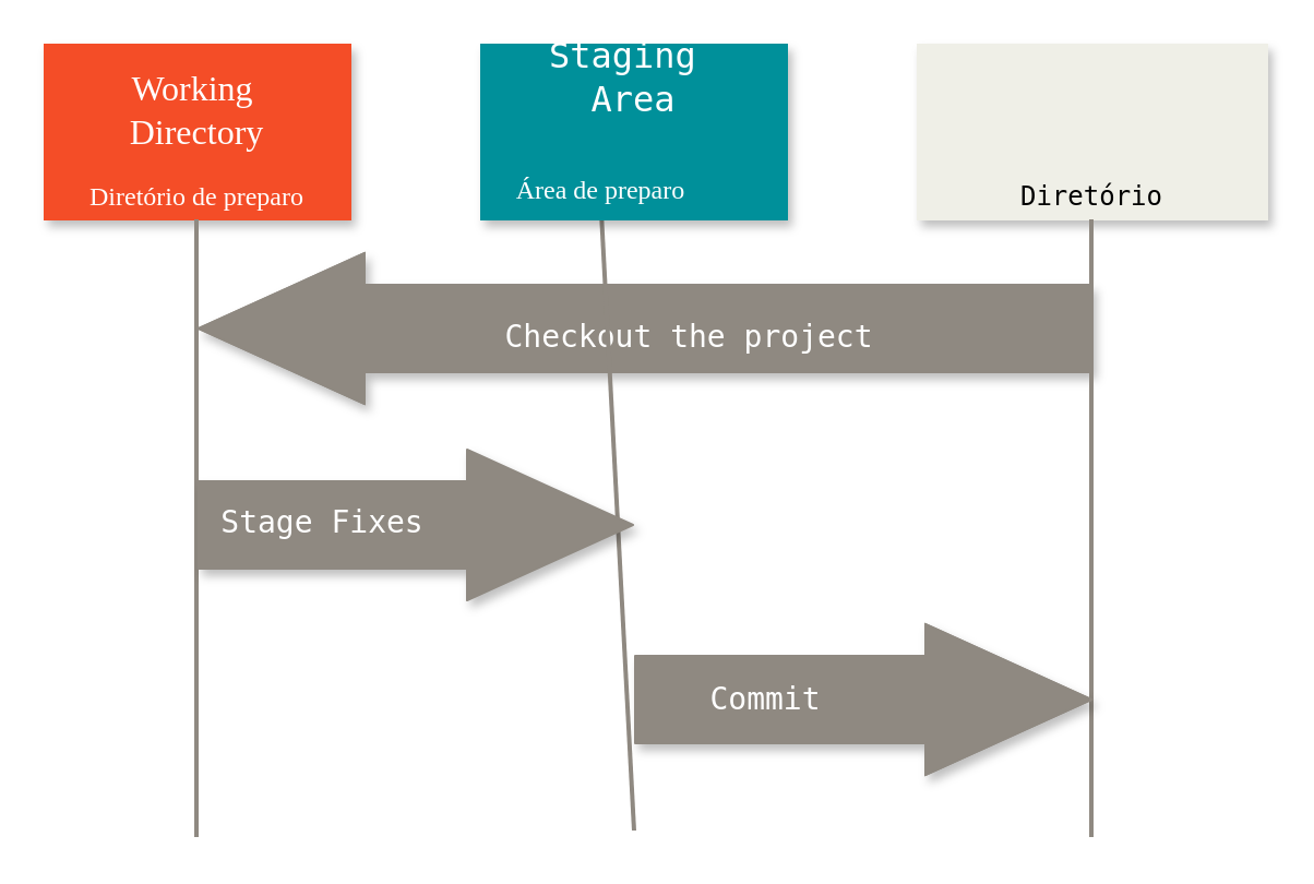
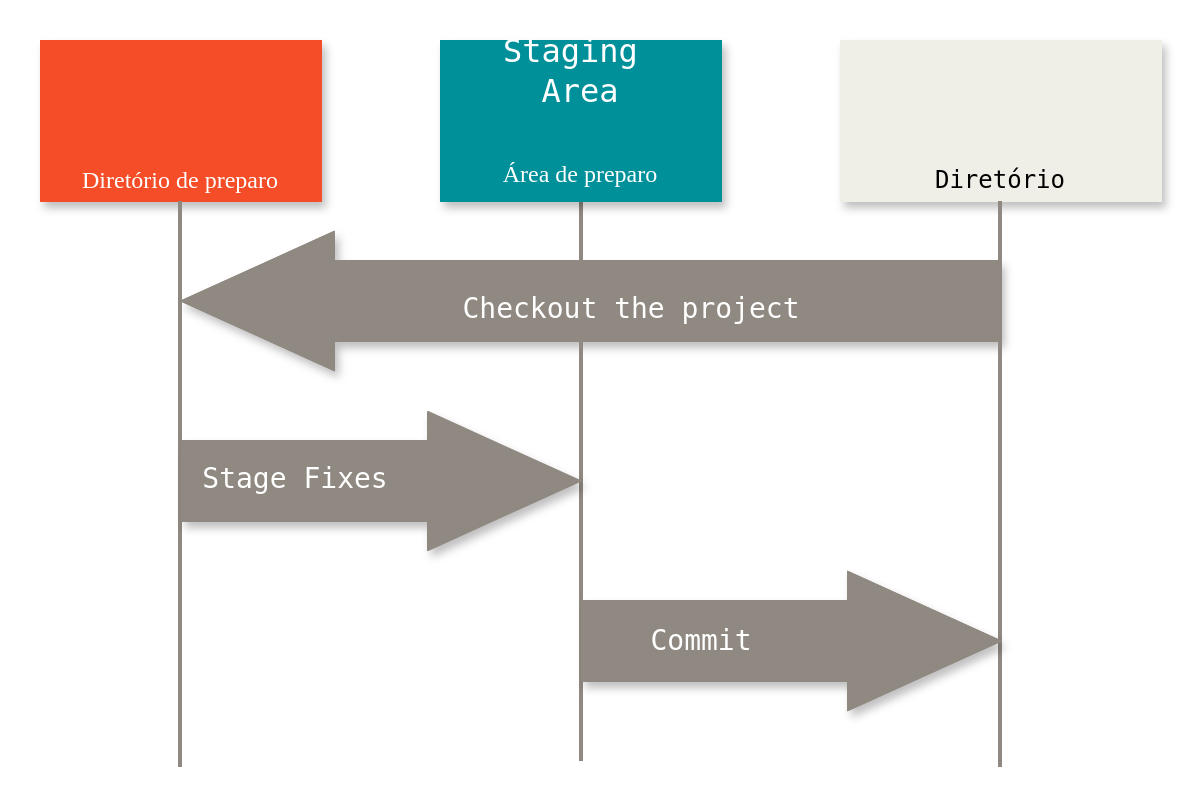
  <mxCell id="0" />
  <mxCell id="1" parent="0" />
  <mxCell id="2" value="" style="shape=flexArrow;endArrow=classic;html=1;startSize=16;endSize=25;sourcePerimeterSpacing=8;targetPerimeterSpacing=8;fillColor=#8f8981;endWidth=28;sketch=0;strokeWidth=1;width=40;strokeColor=#8F8981;shadow=1;" edge="1" parent="1"><mxGeometry width="50" height="50" relative="1" as="geometry"><mxPoint x="500" y="150" as="sourcePoint" /><mxPoint x="90" y="150" as="targetPoint" /><Array as="points"><mxPoint x="290" y="150" /></Array></mxGeometry></mxCell>
  <mxCell id="3" value="&lt;pre style=&quot;font-size: 14px&quot;&gt;&lt;font style=&quot;font-size: 14px&quot; color=&quot;#FFFFFF&quot;&gt;&lt;span&gt;Checkout the project&lt;/span&gt;&lt;/font&gt;&lt;/pre&gt;&lt;pre&gt;&lt;font color=&quot;#FFFFFF&quot;&gt;&lt;span&gt;&lt;/span&gt;&lt;/font&gt;&lt;/pre&gt;" style="edgeLabel;html=1;align=center;verticalAlign=middle;resizable=0;points=[];labelBackgroundColor=none;" vertex="1" connectable="0" parent="2"><mxGeometry x="-0.094" y="3" relative="1" as="geometry"><mxPoint as="offset" /></mxGeometry></mxCell>
  <mxCell id="4" value="" style="group;shadow=1;" vertex="1" connectable="0" parent="1"><mxGeometry x="20" y="20" width="140" height="80" as="geometry" /></mxCell>
  <mxCell id="5" value="" style="rounded=0;whiteSpace=wrap;html=1;hachureGap=4;pointerEvents=0;fillColor=#f44d27;strokeColor=#F44D27;fontColor=#000000;glass=0;sketch=0;shadow=1;" vertex="1" parent="4"><mxGeometry width="140" height="80" as="geometry" /></mxCell>
- <mxCell id="6" value="&lt;pre&gt;&lt;font style=&quot;font-size: 16px&quot; face=&quot;Verdana&quot; color=&quot;#FFFFFF&quot;&gt;Working &lt;br&gt;Directory&lt;/font&gt;&lt;/pre&gt;" style="text;html=1;strokeColor=none;fillColor=none;align=center;verticalAlign=middle;whiteSpace=wrap;rounded=0;hachureGap=4;pointerEvents=0;glass=0;sketch=0;shadow=1;" vertex="1" parent="4"><mxGeometry x="20" y="20" width="100" height="20" as="geometry" /></mxCell>
  <mxCell id="7" value="&lt;pre&gt;&lt;font face=&quot;Verdana&quot; color=&quot;#FFFFFF&quot;&gt;Diretório de preparo&lt;/font&gt;&lt;/pre&gt;" style="text;html=1;strokeColor=none;fillColor=none;align=center;verticalAlign=middle;whiteSpace=wrap;rounded=0;glass=0;sketch=0;hachureGap=4;pointerEvents=0;shadow=1;" vertex="1" parent="4"><mxGeometry x="15" y="60" width="110" height="20" as="geometry" /></mxCell>
  <mxCell id="8" value="" style="group;shadow=1;" vertex="1" connectable="0" parent="1"><mxGeometry x="420" y="20" width="160" height="80" as="geometry" /></mxCell>
  <mxCell id="9" value="" style="rounded=0;whiteSpace=wrap;html=1;hachureGap=4;pointerEvents=0;fillColor=#efefe7;strokeColor=#EFEFE7;shadow=1;" vertex="1" parent="8"><mxGeometry width="160" height="80" as="geometry" /></mxCell>
  <mxCell id="10" value="&lt;pre&gt;Diretório&lt;/pre&gt;" style="text;html=1;strokeColor=none;fillColor=none;align=center;verticalAlign=middle;whiteSpace=wrap;rounded=0;glass=0;sketch=0;hachureGap=4;pointerEvents=0;shadow=1;" vertex="1" parent="8"><mxGeometry x="40" y="60" width="80" height="20" as="geometry" /></mxCell>
  <mxCell id="11" value="" style="endArrow=none;html=1;startSize=16;endSize=14;sourcePerimeterSpacing=8;targetPerimeterSpacing=8;strokeColor=#8F8981;strokeWidth=2;fillColor=#8f8981;entryX=0.5;entryY=1;entryDx=0;entryDy=0;" edge="1" parent="1" target="20"><mxGeometry width="50" height="50" relative="1" as="geometry"><mxPoint x="290" y="380" as="sourcePoint" /><mxPoint x="440" y="170" as="targetPoint" /></mxGeometry></mxCell>
  <mxCell id="12" value="" style="endArrow=none;html=1;startSize=16;endSize=14;sourcePerimeterSpacing=8;targetPerimeterSpacing=8;strokeColor=#8F8981;strokeWidth=2;fillColor=#8f8981;entryX=0.5;entryY=1;entryDx=0;entryDy=0;" edge="1" parent="1"><mxGeometry width="50" height="50" relative="1" as="geometry"><mxPoint x="499.5" y="383" as="sourcePoint" /><mxPoint x="499.5" y="100" as="targetPoint" /></mxGeometry></mxCell>
  <mxCell id="13" value="" style="endArrow=none;html=1;startSize=16;endSize=14;sourcePerimeterSpacing=8;targetPerimeterSpacing=8;strokeColor=#8F8981;strokeWidth=2;fillColor=#8f8981;entryX=0.5;entryY=1;entryDx=0;entryDy=0;" edge="1" parent="1"><mxGeometry width="50" height="50" relative="1" as="geometry"><mxPoint x="89.5" y="383" as="sourcePoint" /><mxPoint x="89.5" y="100" as="targetPoint" /></mxGeometry></mxCell>
  <mxCell id="14" value="" style="shape=flexArrow;endArrow=classic;html=1;startSize=16;endSize=25;sourcePerimeterSpacing=8;targetPerimeterSpacing=8;fillColor=#8f8981;endWidth=28;sketch=0;strokeWidth=1;width=40;strokeColor=#8F8981;shadow=1;" edge="1" parent="1"><mxGeometry width="50" height="50" relative="1" as="geometry"><mxPoint x="90" y="240" as="sourcePoint" /><mxPoint x="290" y="240" as="targetPoint" /><Array as="points" /></mxGeometry></mxCell>
  <mxCell id="15" value="&lt;pre style=&quot;font-size: 14px&quot;&gt;&lt;font style=&quot;font-size: 14px&quot;&gt;Stage Fixes&lt;/font&gt;&lt;/pre&gt;" style="edgeLabel;html=1;align=center;verticalAlign=middle;resizable=0;points=[];fontColor=#FFFFFF;labelBackgroundColor=none;" vertex="1" connectable="0" parent="14"><mxGeometry x="-0.437" y="2" relative="1" as="geometry"><mxPoint as="offset" /></mxGeometry></mxCell>
  <mxCell id="16" value="&lt;pre style=&quot;font-size: 14px&quot;&gt;&lt;font style=&quot;font-size: 14px&quot; color=&quot;#FFFFFF&quot;&gt;&lt;span&gt;Commit&lt;/span&gt;&lt;/font&gt;&lt;/pre&gt;" style="shape=flexArrow;endArrow=classic;html=1;startSize=16;endSize=25;sourcePerimeterSpacing=8;targetPerimeterSpacing=8;fillColor=#8f8981;endWidth=28;sketch=0;strokeWidth=1;width=40;strokeColor=#8F8981;verticalAlign=middle;labelBackgroundColor=none;shadow=1;" edge="1" parent="1"><mxGeometry x="-0.429" width="50" height="50" relative="1" as="geometry"><mxPoint x="290" y="320" as="sourcePoint" /><mxPoint x="500" y="320" as="targetPoint" /><Array as="points"><mxPoint x="400" y="320" /></Array><mxPoint as="offset" /></mxGeometry></mxCell>
  <mxCell id="17" value="" style="group;shadow=1;" vertex="1" connectable="0" parent="1"><mxGeometry x="220" y="20" width="140" height="80" as="geometry" /></mxCell>
  <mxCell id="18" value="" style="rounded=0;whiteSpace=wrap;html=1;hachureGap=4;pointerEvents=0;fillColor=#00909a;strokeColor=#00909A;shadow=1;" vertex="1" parent="17"><mxGeometry width="140" height="80" as="geometry" /></mxCell>
  <mxCell id="19" value="&lt;pre&gt;&lt;font style=&quot;font-size: 16px&quot; color=&quot;#FFFFFF&quot;&gt;Staging &lt;br&gt;Area&lt;/font&gt;&lt;/pre&gt;" style="text;html=1;strokeColor=none;fillColor=none;align=center;verticalAlign=middle;whiteSpace=wrap;rounded=0;glass=0;sketch=0;hachureGap=4;pointerEvents=0;shadow=1;" vertex="1" parent="17"><mxGeometry x="40" y="5" width="60" height="20" as="geometry" /></mxCell>
- <mxCell id="20" value="&lt;pre&gt;&lt;font face=&quot;Verdana&quot; color=&quot;#FFFFFF&quot;&gt;Área de preparo&lt;/font&gt;&lt;/pre&gt;" style="text;html=1;strokeColor=none;fillColor=none;align=center;verticalAlign=middle;whiteSpace=wrap;rounded=0;glass=0;sketch=0;hachureGap=4;pointerEvents=0;shadow=1;" vertex="1" parent="17"><mxGeometry x="5" y="57" width="100" height="20" as="geometry" /></mxCell>
+ <mxCell id="20" value="&lt;pre&gt;&lt;font face=&quot;Verdana&quot; color=&quot;#FFFFFF&quot;&gt;Área de preparo&lt;/font&gt;&lt;/pre&gt;" style="text;html=1;strokeColor=none;fillColor=none;align=center;verticalAlign=middle;whiteSpace=wrap;rounded=0;glass=0;sketch=0;hachureGap=4;pointerEvents=0;shadow=1;" vertex="1" parent="17"><mxGeometry x="20" y="57" width="100" height="20" as="geometry" /></mxCell>
